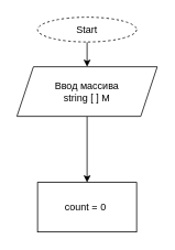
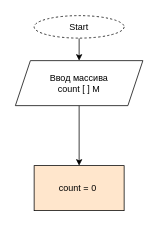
  <mxCell id="0" />
  <mxCell id="1" parent="0" />
  <mxCell id="2" value="" style="edgeStyle=none;html=1;" edge="1" parent="1" source="3" target="5"><mxGeometry relative="1" as="geometry" /></mxCell>
  <mxCell id="3" value="Start" style="ellipse;whiteSpace=wrap;html=1;dashed=1;" vertex="1" parent="1"><mxGeometry x="45" y="20" width="120" height="30" as="geometry" /></mxCell>
  <mxCell id="4" value="" style="edgeStyle=none;html=1;" edge="1" parent="1" source="5" target="6"><mxGeometry relative="1" as="geometry" /></mxCell>
- <mxCell id="5" value="Ввод массива&lt;br&gt;string [ ] M" style="shape=parallelogram;perimeter=parallelogramPerimeter;whiteSpace=wrap;html=1;fixedSize=1;" vertex="1" parent="1"><mxGeometry x="20" y="80" width="170" height="60" as="geometry" /></mxCell>
- <mxCell id="6" value="count = 0&amp;nbsp;" style="whiteSpace=wrap;html=1;" vertex="1" parent="1"><mxGeometry x="45" y="220" width="120" height="60" as="geometry" /></mxCell>
+ <mxCell id="5" value="Ввод массива&lt;br&gt;count [ ] M" style="shape=parallelogram;perimeter=parallelogramPerimeter;whiteSpace=wrap;html=1;fixedSize=1;" vertex="1" parent="1"><mxGeometry x="20" y="80" width="170" height="60" as="geometry" /></mxCell>
+ <mxCell id="6" value="count = 0&amp;nbsp;" style="whiteSpace=wrap;html=1;fillColor=#ffe6cc;" vertex="1" parent="1"><mxGeometry x="45" y="220" width="120" height="60" as="geometry" /></mxCell>
